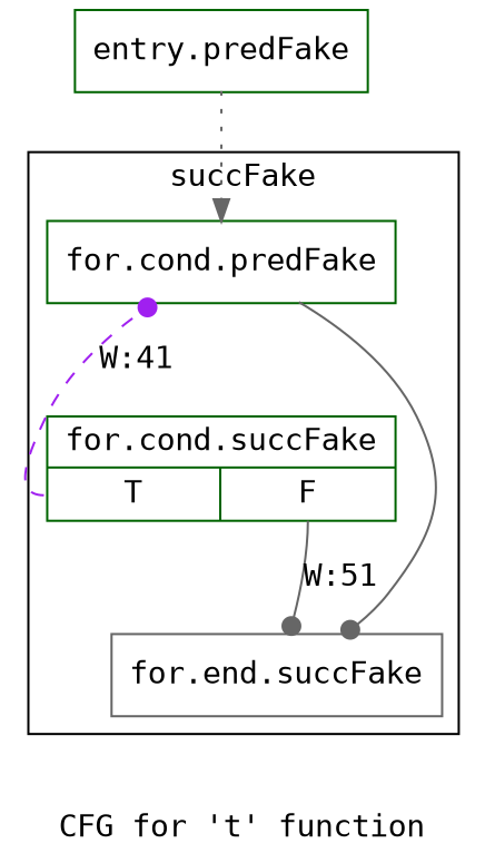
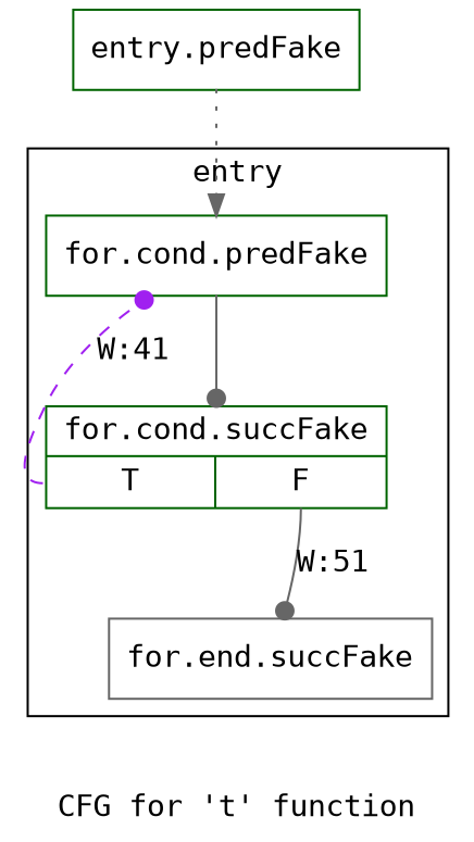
  digraph {
    fontname="DejaVu Sans Mono"
    label="CFG for 't' function"
    node [color=darkgreen filename="../../../igcn.cpp" fontname="DejaVu Sans Mono" linenumber=4 shape=record]
    edge [arrowhead=dot color=gray40 execusionnum=10 filename="../../../igcn.cpp" fontname="DejaVu Sans Mono" style=solid]
    n1 [label="{for.cond.predFake}"]
    n2 [label="{for.cond.succFake|{<s0>T|<s1>F}}"]
    n3 [color=gray40 label="{for.end.succFake}" linenumber=6]
    n4 [label="{entry.predFake}" filename="" linenumber=""]
    subgraph cluster_1 {
      invocationtime=10
-     label=succFake
+     label=entry
      tripcount=50
      n1
      n2
      n3
    }
-   n1 -> n3 [execusionnum=60]
+   n1 -> n2 [execusionnum=60]
    n2 -> n1 [color=purple execusionnum=50 label="W:41" style=dashed tailport=s0]
    n2 -> n3 [label="W:51" tailport=s1]
    n4 -> n1 [arrowhead=normal style=dotted]
  }
